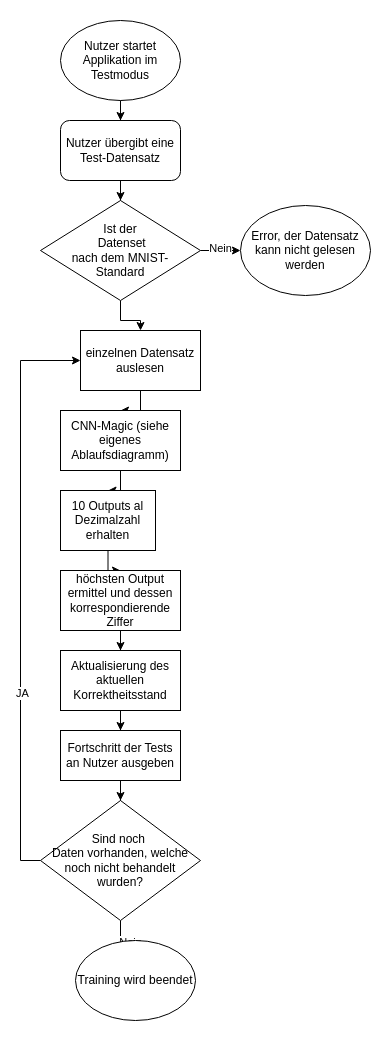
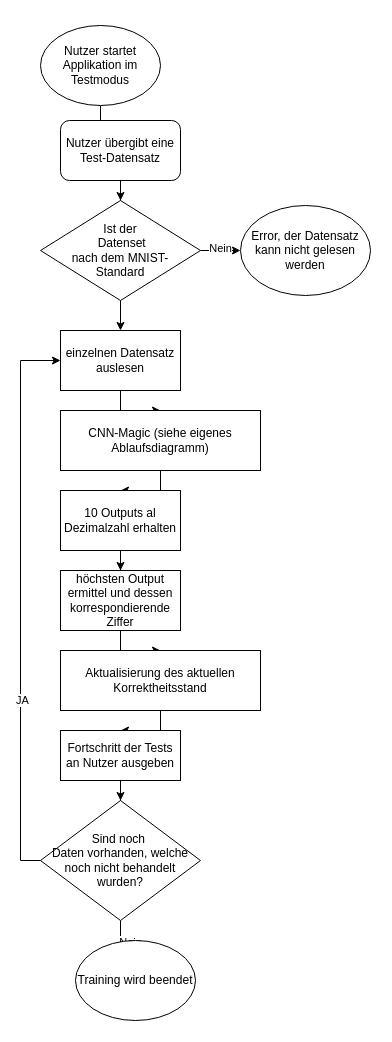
  <mxCell id="0" />
  <mxCell id="1" parent="0" />
  <mxCell id="2" value="" style="edgeStyle=orthogonalEdgeStyle;rounded=0;orthogonalLoop=1;jettySize=auto;html=1;" parent="1" source="3" target="5" edge="1"><mxGeometry relative="1" as="geometry" /></mxCell>
- <mxCell id="3" value="Nutzer startet Applikation im Testmodus" style="ellipse;whiteSpace=wrap;html=1;" parent="1" vertex="1"><mxGeometry x="60" y="20" width="120" height="80" as="geometry" /></mxCell>
+ <mxCell id="3" value="Nutzer startet Applikation im Testmodus" style="ellipse;whiteSpace=wrap;html=1;" parent="1" vertex="1"><mxGeometry x="40" y="25" width="120" height="80" as="geometry" /></mxCell>
  <mxCell id="4" value="" style="edgeStyle=orthogonalEdgeStyle;rounded=0;orthogonalLoop=1;jettySize=auto;html=1;entryX=0.5;entryY=0;entryDx=0;entryDy=0;" parent="1" source="5" target="29" edge="1"><mxGeometry relative="1" as="geometry"><mxPoint x="120" y="200" as="targetPoint" /></mxGeometry></mxCell>
  <mxCell id="5" value="Nutzer übergibt eine Test-Datensatz" style="whiteSpace=wrap;html=1;rounded=1;" parent="1" vertex="1"><mxGeometry x="60" y="120" width="120" height="60" as="geometry" /></mxCell>
  <mxCell id="6" value="" style="edgeStyle=orthogonalEdgeStyle;rounded=0;orthogonalLoop=1;jettySize=auto;html=1;exitX=0.5;exitY=1;exitDx=0;exitDy=0;" parent="1" source="29" target="9" edge="1"><mxGeometry relative="1" as="geometry"><mxPoint x="120" y="380" as="sourcePoint" /></mxGeometry></mxCell>
  <mxCell id="7" value="JA" style="edgeLabel;html=1;align=center;verticalAlign=middle;resizable=0;points=[];" parent="6" vertex="1" connectable="0"><mxGeometry x="0.6" y="-1" relative="1" as="geometry"><mxPoint x="1" y="-70" as="offset" /></mxGeometry></mxCell>
  <mxCell id="8" value="" style="edgeStyle=orthogonalEdgeStyle;rounded=0;orthogonalLoop=1;jettySize=auto;html=1;" parent="1" source="9" target="11" edge="1"><mxGeometry relative="1" as="geometry" /></mxCell>
- <mxCell id="9" value="einzelnen Datensatz auslesen" style="whiteSpace=wrap;html=1;" parent="1" vertex="1"><mxGeometry x="80" y="330" width="120" height="60" as="geometry" /></mxCell>
+ <mxCell id="9" value="einzelnen Datensatz auslesen" style="whiteSpace=wrap;html=1;" parent="1" vertex="1"><mxGeometry x="60" y="330" width="120" height="60" as="geometry" /></mxCell>
  <mxCell id="10" value="" style="edgeStyle=orthogonalEdgeStyle;rounded=0;orthogonalLoop=1;jettySize=auto;html=1;" parent="1" source="11" target="13" edge="1"><mxGeometry relative="1" as="geometry" /></mxCell>
- <mxCell id="11" value="CNN-Magic (siehe eigenes Ablaufsdiagramm)" style="whiteSpace=wrap;html=1;" parent="1" vertex="1"><mxGeometry x="60" y="410" width="120" height="60" as="geometry" /></mxCell>
+ <mxCell id="11" value="CNN-Magic (siehe eigenes Ablaufsdiagramm)" style="whiteSpace=wrap;html=1;" parent="1" vertex="1"><mxGeometry x="60" y="410" width="200" height="60" as="geometry" /></mxCell>
  <mxCell id="12" value="" style="edgeStyle=orthogonalEdgeStyle;rounded=0;orthogonalLoop=1;jettySize=auto;html=1;" parent="1" source="13" target="15" edge="1"><mxGeometry relative="1" as="geometry" /></mxCell>
- <mxCell id="13" value="10 Outputs al Dezimalzahl erhalten" style="whiteSpace=wrap;html=1;" parent="1" vertex="1"><mxGeometry x="60" y="490" width="95" height="60" as="geometry" /></mxCell>
+ <mxCell id="13" value="10 Outputs al Dezimalzahl erhalten" style="whiteSpace=wrap;html=1;" parent="1" vertex="1"><mxGeometry x="60" y="490" width="120" height="60" as="geometry" /></mxCell>
  <mxCell id="14" value="" style="edgeStyle=orthogonalEdgeStyle;rounded=0;orthogonalLoop=1;jettySize=auto;html=1;" parent="1" source="15" target="24" edge="1"><mxGeometry relative="1" as="geometry" /></mxCell>
  <mxCell id="15" value="höchsten Output ermittel und dessen korrespondierende Ziffer" style="whiteSpace=wrap;html=1;" parent="1" vertex="1"><mxGeometry x="60" y="570" width="120" height="60" as="geometry" /></mxCell>
  <mxCell id="16" style="edgeStyle=orthogonalEdgeStyle;rounded=0;orthogonalLoop=1;jettySize=auto;html=1;entryX=0;entryY=0.5;entryDx=0;entryDy=0;exitX=0;exitY=0.5;exitDx=0;exitDy=0;" parent="1" source="20" target="9" edge="1"><mxGeometry relative="1" as="geometry"><Array as="points"><mxPoint x="20" y="860" /><mxPoint x="20" y="360" /></Array></mxGeometry></mxCell>
  <mxCell id="17" value="JA" style="edgeLabel;html=1;align=center;verticalAlign=middle;resizable=0;points=[];" parent="16" vertex="1" connectable="0"><mxGeometry x="-0.353" y="-1" relative="1" as="geometry"><mxPoint as="offset" /></mxGeometry></mxCell>
  <mxCell id="18" value="" style="edgeStyle=orthogonalEdgeStyle;rounded=0;orthogonalLoop=1;jettySize=auto;html=1;" parent="1" source="20" target="21" edge="1"><mxGeometry relative="1" as="geometry" /></mxCell>
  <mxCell id="19" value="Nein" style="edgeLabel;html=1;align=center;verticalAlign=middle;resizable=0;points=[];" parent="18" vertex="1" connectable="0"><mxGeometry x="0.667" y="-1" relative="1" as="geometry"><mxPoint as="offset" /></mxGeometry></mxCell>
  <mxCell id="20" value="&lt;div&gt;Sind noch&amp;nbsp;&lt;/div&gt;&lt;div&gt;Daten vorhanden, welche noch nicht behandelt wurden?&lt;/div&gt;" style="rhombus;whiteSpace=wrap;html=1;" parent="1" vertex="1"><mxGeometry x="40" y="800" width="160" height="120" as="geometry" /></mxCell>
  <mxCell id="21" value="Training wird beendet" style="ellipse;whiteSpace=wrap;html=1;" parent="1" vertex="1"><mxGeometry x="75" y="940" width="120" height="80" as="geometry" /></mxCell>
  <mxCell id="22" value="&lt;div&gt;Error, der Datensatz kann nicht gelesen&lt;/div&gt;&lt;div&gt;werden&lt;br&gt;&lt;/div&gt;" style="ellipse;whiteSpace=wrap;html=1;" parent="1" vertex="1"><mxGeometry x="240" y="205" width="130" height="90" as="geometry" /></mxCell>
  <mxCell id="23" value="" style="edgeStyle=orthogonalEdgeStyle;rounded=0;orthogonalLoop=1;jettySize=auto;html=1;" parent="1" source="24" target="26" edge="1"><mxGeometry relative="1" as="geometry" /></mxCell>
- <mxCell id="24" value="Aktualisierung des aktuellen Korrektheitsstand " style="whiteSpace=wrap;html=1;" parent="1" vertex="1"><mxGeometry x="60" y="650" width="120" height="60" as="geometry" /></mxCell>
+ <mxCell id="24" value="Aktualisierung des aktuellen Korrektheitsstand " style="whiteSpace=wrap;html=1;" parent="1" vertex="1"><mxGeometry x="60" y="650" width="200" height="60" as="geometry" /></mxCell>
  <mxCell id="25" value="" style="edgeStyle=orthogonalEdgeStyle;rounded=0;orthogonalLoop=1;jettySize=auto;html=1;" parent="1" source="26" target="20" edge="1"><mxGeometry relative="1" as="geometry" /></mxCell>
  <mxCell id="26" value="Fortschritt der Tests an Nutzer ausgeben" style="whiteSpace=wrap;html=1;" parent="1" vertex="1"><mxGeometry x="60" y="730" width="120" height="50" as="geometry" /></mxCell>
  <mxCell id="27" style="edgeStyle=orthogonalEdgeStyle;rounded=0;orthogonalLoop=1;jettySize=auto;html=1;entryX=0;entryY=0.5;entryDx=0;entryDy=0;" edge="1" parent="1" source="29" target="22"><mxGeometry relative="1" as="geometry" /></mxCell>
  <mxCell id="28" value="Nein" style="edgeLabel;html=1;align=center;verticalAlign=middle;resizable=0;points=[];" vertex="1" connectable="0" parent="27"><mxGeometry x="-0.05" y="3" relative="1" as="geometry"><mxPoint as="offset" /></mxGeometry></mxCell>
  <mxCell id="29" value="&lt;div&gt;Ist der&lt;/div&gt;&lt;div&gt;&amp;nbsp;Datenset&lt;/div&gt;&lt;div&gt;nach dem MNIST-&lt;/div&gt;&lt;div&gt;Standard&lt;br&gt;&lt;/div&gt;" style="rhombus;whiteSpace=wrap;html=1;" vertex="1" parent="1"><mxGeometry x="40" y="200" width="160" height="100" as="geometry" /></mxCell>
